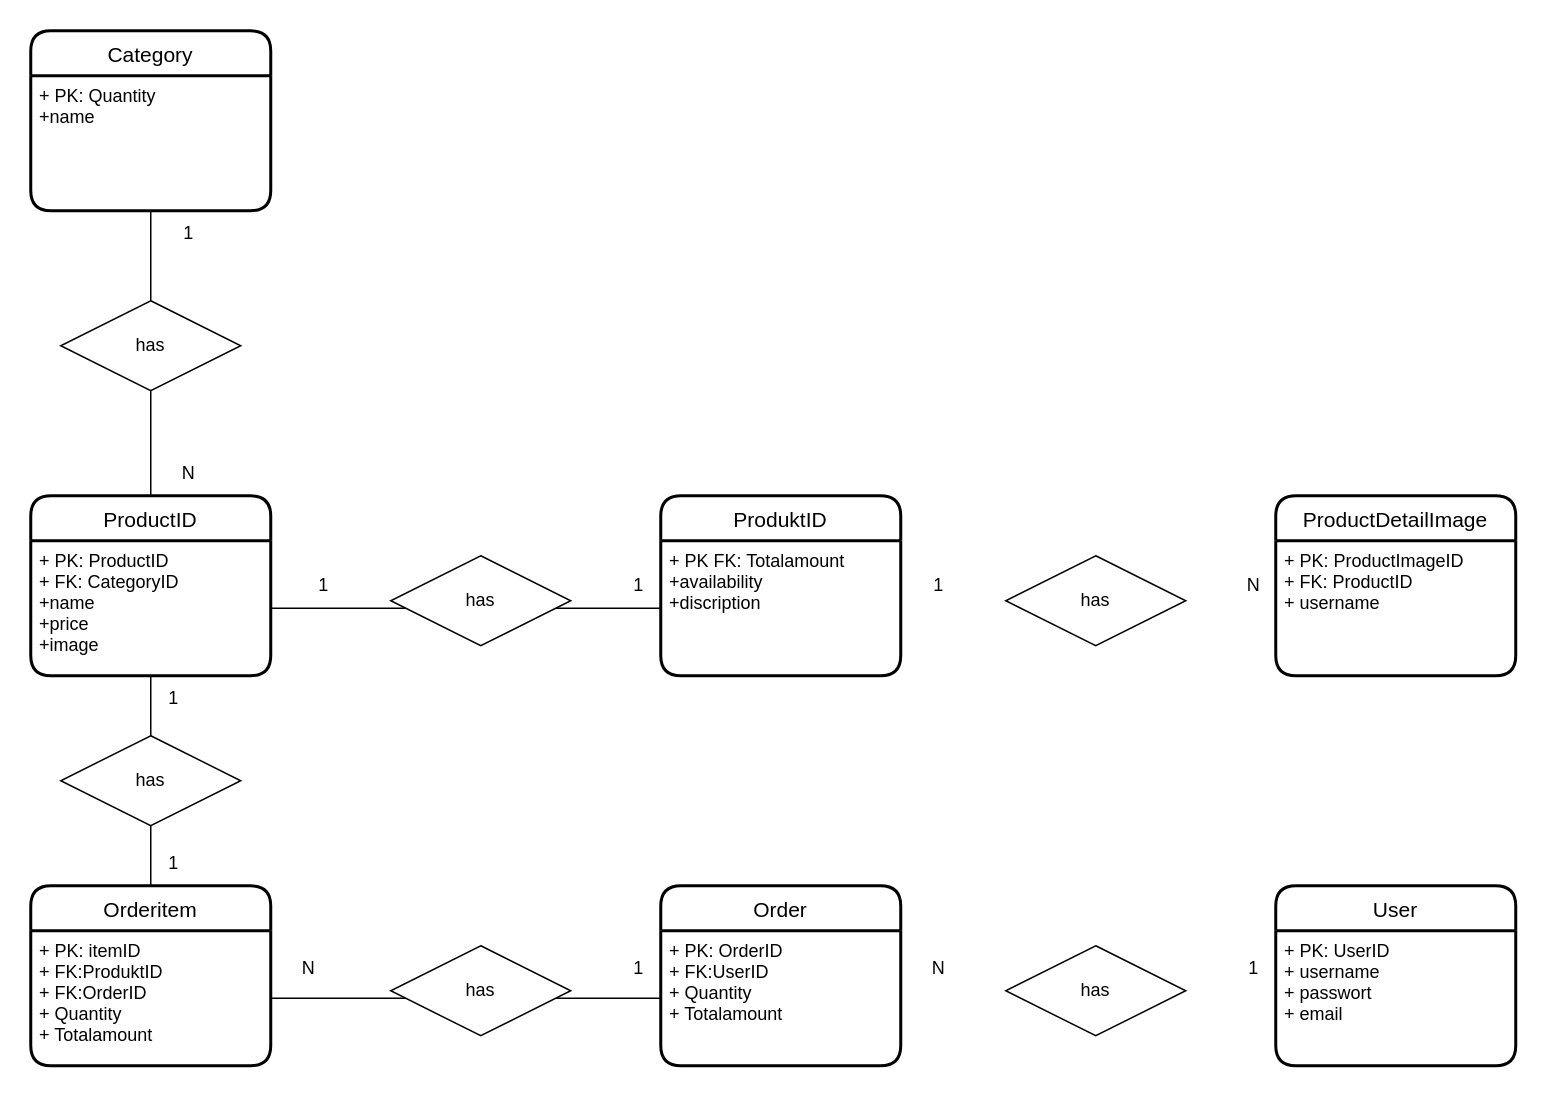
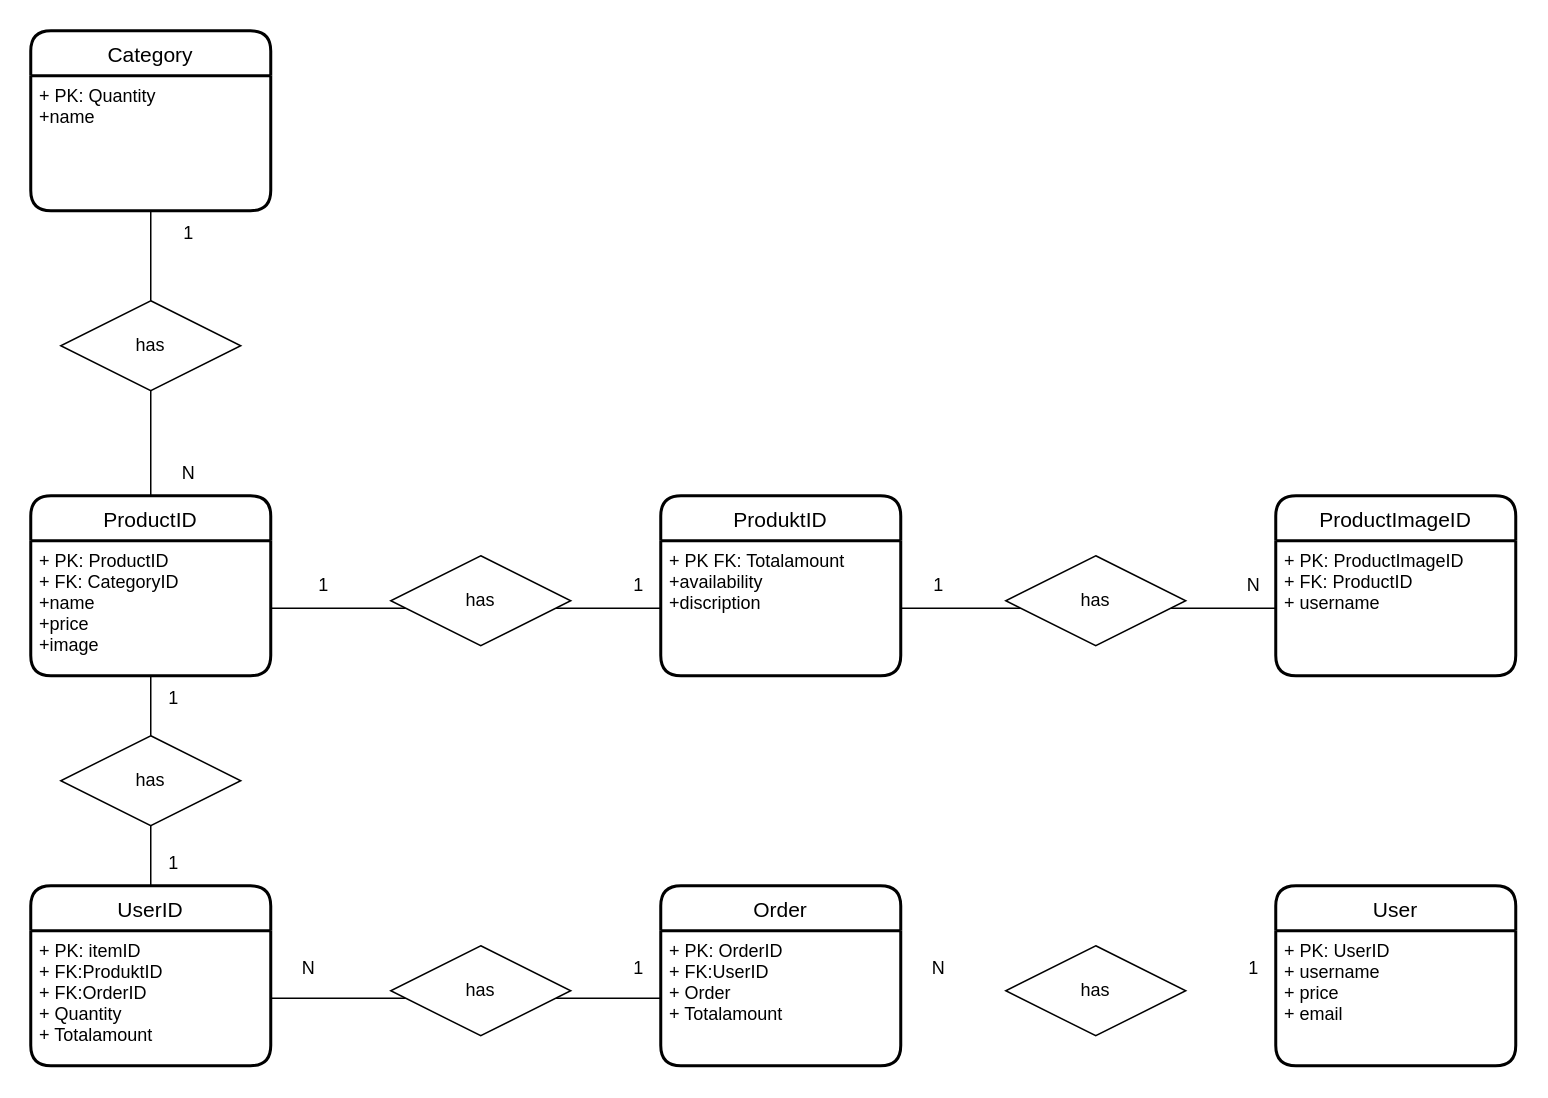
  <mxCell id="0" />
  <mxCell id="1" parent="0" />
  <mxCell id="2" value="ProductID" style="swimlane;childLayout=stackLayout;horizontal=1;startSize=30;horizontalStack=0;rounded=1;fontSize=14;fontStyle=0;strokeWidth=2;resizeParent=0;resizeLast=1;shadow=0;dashed=0;align=center;" vertex="1" parent="1"><mxGeometry x="20" y="330" width="160" height="120" as="geometry" /></mxCell>
  <mxCell id="3" value="+ PK: ProductID&#10;+ FK: CategoryID&#10;+name&#10;+price&#10;+image&#10;" style="align=left;strokeColor=none;fillColor=none;spacingLeft=4;fontSize=12;verticalAlign=top;resizable=0;rotatable=0;part=1;" vertex="1" parent="2"><mxGeometry y="30" width="160" height="90" as="geometry" /></mxCell>
  <mxCell id="4" value="ProduktID" style="swimlane;childLayout=stackLayout;horizontal=1;startSize=30;horizontalStack=0;rounded=1;fontSize=14;fontStyle=0;strokeWidth=2;resizeParent=0;resizeLast=1;shadow=0;dashed=0;align=center;" vertex="1" parent="1"><mxGeometry x="440" y="330" width="160" height="120" as="geometry" /></mxCell>
  <mxCell id="5" value="+ PK FK: Totalamount&#10;+availability&#10;+discription&#10;" style="align=left;strokeColor=none;fillColor=none;spacingLeft=4;fontSize=12;verticalAlign=top;resizable=0;rotatable=0;part=1;" vertex="1" parent="4"><mxGeometry y="30" width="160" height="90" as="geometry" /></mxCell>
  <mxCell id="6" style="edgeStyle=orthogonalEdgeStyle;rounded=0;orthogonalLoop=1;jettySize=auto;html=1;endArrow=none;endFill=0;" edge="1" parent="1" source="3" target="5"><mxGeometry relative="1" as="geometry" /></mxCell>
- <mxCell id="7" value="ProductDetailImage" style="swimlane;childLayout=stackLayout;horizontal=1;startSize=30;horizontalStack=0;rounded=1;fontSize=14;fontStyle=0;strokeWidth=2;resizeParent=0;resizeLast=1;shadow=0;dashed=0;align=center;" vertex="1" parent="1"><mxGeometry x="850" y="330" width="160" height="120" as="geometry" /></mxCell>
+ <mxCell id="7" value="ProductImageID" style="swimlane;childLayout=stackLayout;horizontal=1;startSize=30;horizontalStack=0;rounded=1;fontSize=14;fontStyle=0;strokeWidth=2;resizeParent=0;resizeLast=1;shadow=0;dashed=0;align=center;" vertex="1" parent="1"><mxGeometry x="850" y="330" width="160" height="120" as="geometry" /></mxCell>
  <mxCell id="8" value="+ PK: ProductImageID&#10;+ FK: ProductID&#10;+ username&#10;" style="align=left;strokeColor=none;fillColor=none;spacingLeft=4;fontSize=12;verticalAlign=top;resizable=0;rotatable=0;part=1;" vertex="1" parent="7"><mxGeometry y="30" width="160" height="90" as="geometry" /></mxCell>
+ <mxCell id="9" style="edgeStyle=orthogonalEdgeStyle;rounded=0;orthogonalLoop=1;jettySize=auto;html=1;entryX=0;entryY=0.5;entryDx=0;entryDy=0;endArrow=none;endFill=0;" edge="1" parent="1" source="5" target="8"><mxGeometry relative="1" as="geometry" /></mxCell>
  <mxCell id="10" value="has" style="shape=rhombus;perimeter=rhombusPerimeter;whiteSpace=wrap;html=1;align=center;" vertex="1" parent="1"><mxGeometry x="260" y="370" width="120" height="60" as="geometry" /></mxCell>
  <mxCell id="11" value="has" style="shape=rhombus;perimeter=rhombusPerimeter;whiteSpace=wrap;html=1;align=center;" vertex="1" parent="1"><mxGeometry x="670" y="370" width="120" height="60" as="geometry" /></mxCell>
  <mxCell id="12" value="1" style="text;html=1;align=center;verticalAlign=middle;resizable=0;points=[];autosize=1;strokeColor=none;fillColor=none;" vertex="1" parent="1"><mxGeometry x="200" y="375" width="30" height="30" as="geometry" /></mxCell>
  <mxCell id="13" value="1" style="text;html=1;align=center;verticalAlign=middle;resizable=0;points=[];autosize=1;strokeColor=none;fillColor=none;" vertex="1" parent="1"><mxGeometry x="410" y="375" width="30" height="30" as="geometry" /></mxCell>
  <mxCell id="14" value="1" style="text;html=1;align=center;verticalAlign=middle;resizable=0;points=[];autosize=1;strokeColor=none;fillColor=none;" vertex="1" parent="1"><mxGeometry x="610" y="375" width="30" height="30" as="geometry" /></mxCell>
  <mxCell id="15" value="N" style="text;html=1;align=center;verticalAlign=middle;resizable=0;points=[];autosize=1;strokeColor=none;fillColor=none;" vertex="1" parent="1"><mxGeometry x="820" y="375" width="30" height="30" as="geometry" /></mxCell>
  <mxCell id="16" style="edgeStyle=orthogonalEdgeStyle;rounded=0;orthogonalLoop=1;jettySize=auto;html=1;entryX=0.5;entryY=0;entryDx=0;entryDy=0;endArrow=none;endFill=0;startArrow=none;" edge="1" parent="1" source="19" target="2"><mxGeometry relative="1" as="geometry" /></mxCell>
  <mxCell id="17" value="Category" style="swimlane;childLayout=stackLayout;horizontal=1;startSize=30;horizontalStack=0;rounded=1;fontSize=14;fontStyle=0;strokeWidth=2;resizeParent=0;resizeLast=1;shadow=0;dashed=0;align=center;" vertex="1" parent="1"><mxGeometry x="20" y="20" width="160" height="120" as="geometry" /></mxCell>
  <mxCell id="18" value="+ PK: Quantity&#10;+name&#10;" style="align=left;strokeColor=none;fillColor=none;spacingLeft=4;fontSize=12;verticalAlign=top;resizable=0;rotatable=0;part=1;" vertex="1" parent="17"><mxGeometry y="30" width="160" height="90" as="geometry" /></mxCell>
  <mxCell id="19" value="has" style="shape=rhombus;perimeter=rhombusPerimeter;whiteSpace=wrap;html=1;align=center;" vertex="1" parent="1"><mxGeometry x="40" y="200" width="120" height="60" as="geometry" /></mxCell>
  <mxCell id="20" value="" style="edgeStyle=orthogonalEdgeStyle;rounded=0;orthogonalLoop=1;jettySize=auto;html=1;entryX=0.5;entryY=0;entryDx=0;entryDy=0;endArrow=none;endFill=0;" edge="1" parent="1" source="17" target="19"><mxGeometry relative="1" as="geometry"><mxPoint x="100" y="170" as="sourcePoint" /><mxPoint x="100" y="330" as="targetPoint" /></mxGeometry></mxCell>
  <mxCell id="21" value="1" style="text;html=1;align=center;verticalAlign=middle;resizable=0;points=[];autosize=1;strokeColor=none;fillColor=none;" vertex="1" parent="1"><mxGeometry x="110" y="140" width="30" height="30" as="geometry" /></mxCell>
  <mxCell id="22" value="N" style="text;html=1;align=center;verticalAlign=middle;resizable=0;points=[];autosize=1;strokeColor=none;fillColor=none;" vertex="1" parent="1"><mxGeometry x="110" y="300" width="30" height="30" as="geometry" /></mxCell>
- <mxCell id="23" value="Orderitem" style="swimlane;childLayout=stackLayout;horizontal=1;startSize=30;horizontalStack=0;rounded=1;fontSize=14;fontStyle=0;strokeWidth=2;resizeParent=0;resizeLast=1;shadow=0;dashed=0;align=center;" vertex="1" parent="1"><mxGeometry x="20" y="590" width="160" height="120" as="geometry" /></mxCell>
+ <mxCell id="23" value="UserID" style="swimlane;childLayout=stackLayout;horizontal=1;startSize=30;horizontalStack=0;rounded=1;fontSize=14;fontStyle=0;strokeWidth=2;resizeParent=0;resizeLast=1;shadow=0;dashed=0;align=center;" vertex="1" parent="1"><mxGeometry x="20" y="590" width="160" height="120" as="geometry" /></mxCell>
  <mxCell id="24" value="+ PK: itemID&#10;+ FK:ProduktID&#10;+ FK:OrderID&#10;+ Quantity&#10;+ Totalamount&#10;" style="align=left;strokeColor=none;fillColor=none;spacingLeft=4;fontSize=12;verticalAlign=top;resizable=0;rotatable=0;part=1;" vertex="1" parent="23"><mxGeometry y="30" width="160" height="90" as="geometry" /></mxCell>
  <mxCell id="25" style="edgeStyle=orthogonalEdgeStyle;rounded=0;orthogonalLoop=1;jettySize=auto;html=1;entryX=0.5;entryY=0;entryDx=0;entryDy=0;endArrow=none;endFill=0;startArrow=none;" edge="1" parent="1" source="26" target="23"><mxGeometry relative="1" as="geometry" /></mxCell>
  <mxCell id="26" value="has" style="shape=rhombus;perimeter=rhombusPerimeter;whiteSpace=wrap;html=1;align=center;" vertex="1" parent="1"><mxGeometry x="40" y="490" width="120" height="60" as="geometry" /></mxCell>
  <mxCell id="27" value="" style="edgeStyle=orthogonalEdgeStyle;rounded=0;orthogonalLoop=1;jettySize=auto;html=1;entryX=0.5;entryY=0;entryDx=0;entryDy=0;endArrow=none;endFill=0;" edge="1" parent="1" source="3" target="26"><mxGeometry relative="1" as="geometry"><mxPoint x="100" y="450" as="sourcePoint" /><mxPoint x="100" y="590" as="targetPoint" /></mxGeometry></mxCell>
  <mxCell id="28" value="1" style="text;html=1;align=center;verticalAlign=middle;resizable=0;points=[];autosize=1;strokeColor=none;fillColor=none;" vertex="1" parent="1"><mxGeometry x="100" y="450" width="30" height="30" as="geometry" /></mxCell>
  <mxCell id="29" value="1" style="text;html=1;align=center;verticalAlign=middle;resizable=0;points=[];autosize=1;strokeColor=none;fillColor=none;" vertex="1" parent="1"><mxGeometry x="100" y="560" width="30" height="30" as="geometry" /></mxCell>
  <mxCell id="30" value="Order" style="swimlane;childLayout=stackLayout;horizontal=1;startSize=30;horizontalStack=0;rounded=1;fontSize=14;fontStyle=0;strokeWidth=2;resizeParent=0;resizeLast=1;shadow=0;dashed=0;align=center;" vertex="1" parent="1"><mxGeometry x="440" y="590" width="160" height="120" as="geometry" /></mxCell>
- <mxCell id="31" value="+ PK: OrderID&#10;+ FK:UserID&#10;+ Quantity&#10;+ Totalamount&#10;" style="align=left;strokeColor=none;fillColor=none;spacingLeft=4;fontSize=12;verticalAlign=top;resizable=0;rotatable=0;part=1;" vertex="1" parent="30"><mxGeometry y="30" width="160" height="90" as="geometry" /></mxCell>
+ <mxCell id="31" value="+ PK: OrderID&#10;+ FK:UserID&#10;+ Order&#10;+ Totalamount&#10;" style="align=left;strokeColor=none;fillColor=none;spacingLeft=4;fontSize=12;verticalAlign=top;resizable=0;rotatable=0;part=1;" vertex="1" parent="30"><mxGeometry y="30" width="160" height="90" as="geometry" /></mxCell>
  <mxCell id="32" style="edgeStyle=orthogonalEdgeStyle;rounded=0;orthogonalLoop=1;jettySize=auto;html=1;endArrow=none;endFill=0;entryX=0;entryY=0.5;entryDx=0;entryDy=0;" edge="1" parent="1" source="24" target="31"><mxGeometry relative="1" as="geometry"><mxPoint x="370" y="665" as="targetPoint" /></mxGeometry></mxCell>
  <mxCell id="33" value="has" style="shape=rhombus;perimeter=rhombusPerimeter;whiteSpace=wrap;html=1;align=center;" vertex="1" parent="1"><mxGeometry x="260" y="630" width="120" height="60" as="geometry" /></mxCell>
  <mxCell id="34" value="1" style="text;html=1;align=center;verticalAlign=middle;resizable=0;points=[];autosize=1;strokeColor=none;fillColor=none;" vertex="1" parent="1"><mxGeometry x="410" y="630" width="30" height="30" as="geometry" /></mxCell>
  <mxCell id="35" value="N" style="text;html=1;align=center;verticalAlign=middle;resizable=0;points=[];autosize=1;strokeColor=none;fillColor=none;" vertex="1" parent="1"><mxGeometry x="190" y="630" width="30" height="30" as="geometry" /></mxCell>
  <mxCell id="36" value="User" style="swimlane;childLayout=stackLayout;horizontal=1;startSize=30;horizontalStack=0;rounded=1;fontSize=14;fontStyle=0;strokeWidth=2;resizeParent=0;resizeLast=1;shadow=0;dashed=0;align=center;" vertex="1" parent="1"><mxGeometry x="850" y="590" width="160" height="120" as="geometry" /></mxCell>
- <mxCell id="37" value="+ PK: UserID&#10;+ username&#10;+ passwort&#10;+ email&#10;" style="align=left;strokeColor=none;fillColor=none;spacingLeft=4;fontSize=12;verticalAlign=top;resizable=0;rotatable=0;part=1;" vertex="1" parent="36"><mxGeometry y="30" width="160" height="90" as="geometry" /></mxCell>
+ <mxCell id="37" value="+ PK: UserID&#10;+ username&#10;+ price&#10;+ email&#10;" style="align=left;strokeColor=none;fillColor=none;spacingLeft=4;fontSize=12;verticalAlign=top;resizable=0;rotatable=0;part=1;" vertex="1" parent="36"><mxGeometry y="30" width="160" height="90" as="geometry" /></mxCell>
  <mxCell id="38" value="has" style="shape=rhombus;perimeter=rhombusPerimeter;whiteSpace=wrap;html=1;align=center;" vertex="1" parent="1"><mxGeometry x="670" y="630" width="120" height="60" as="geometry" /></mxCell>
  <mxCell id="39" value="N" style="text;html=1;align=center;verticalAlign=middle;resizable=0;points=[];autosize=1;strokeColor=none;fillColor=none;" vertex="1" parent="1"><mxGeometry x="610" y="630" width="30" height="30" as="geometry" /></mxCell>
  <mxCell id="40" value="1" style="text;html=1;align=center;verticalAlign=middle;resizable=0;points=[];autosize=1;strokeColor=none;fillColor=none;" vertex="1" parent="1"><mxGeometry x="820" y="630" width="30" height="30" as="geometry" /></mxCell>
